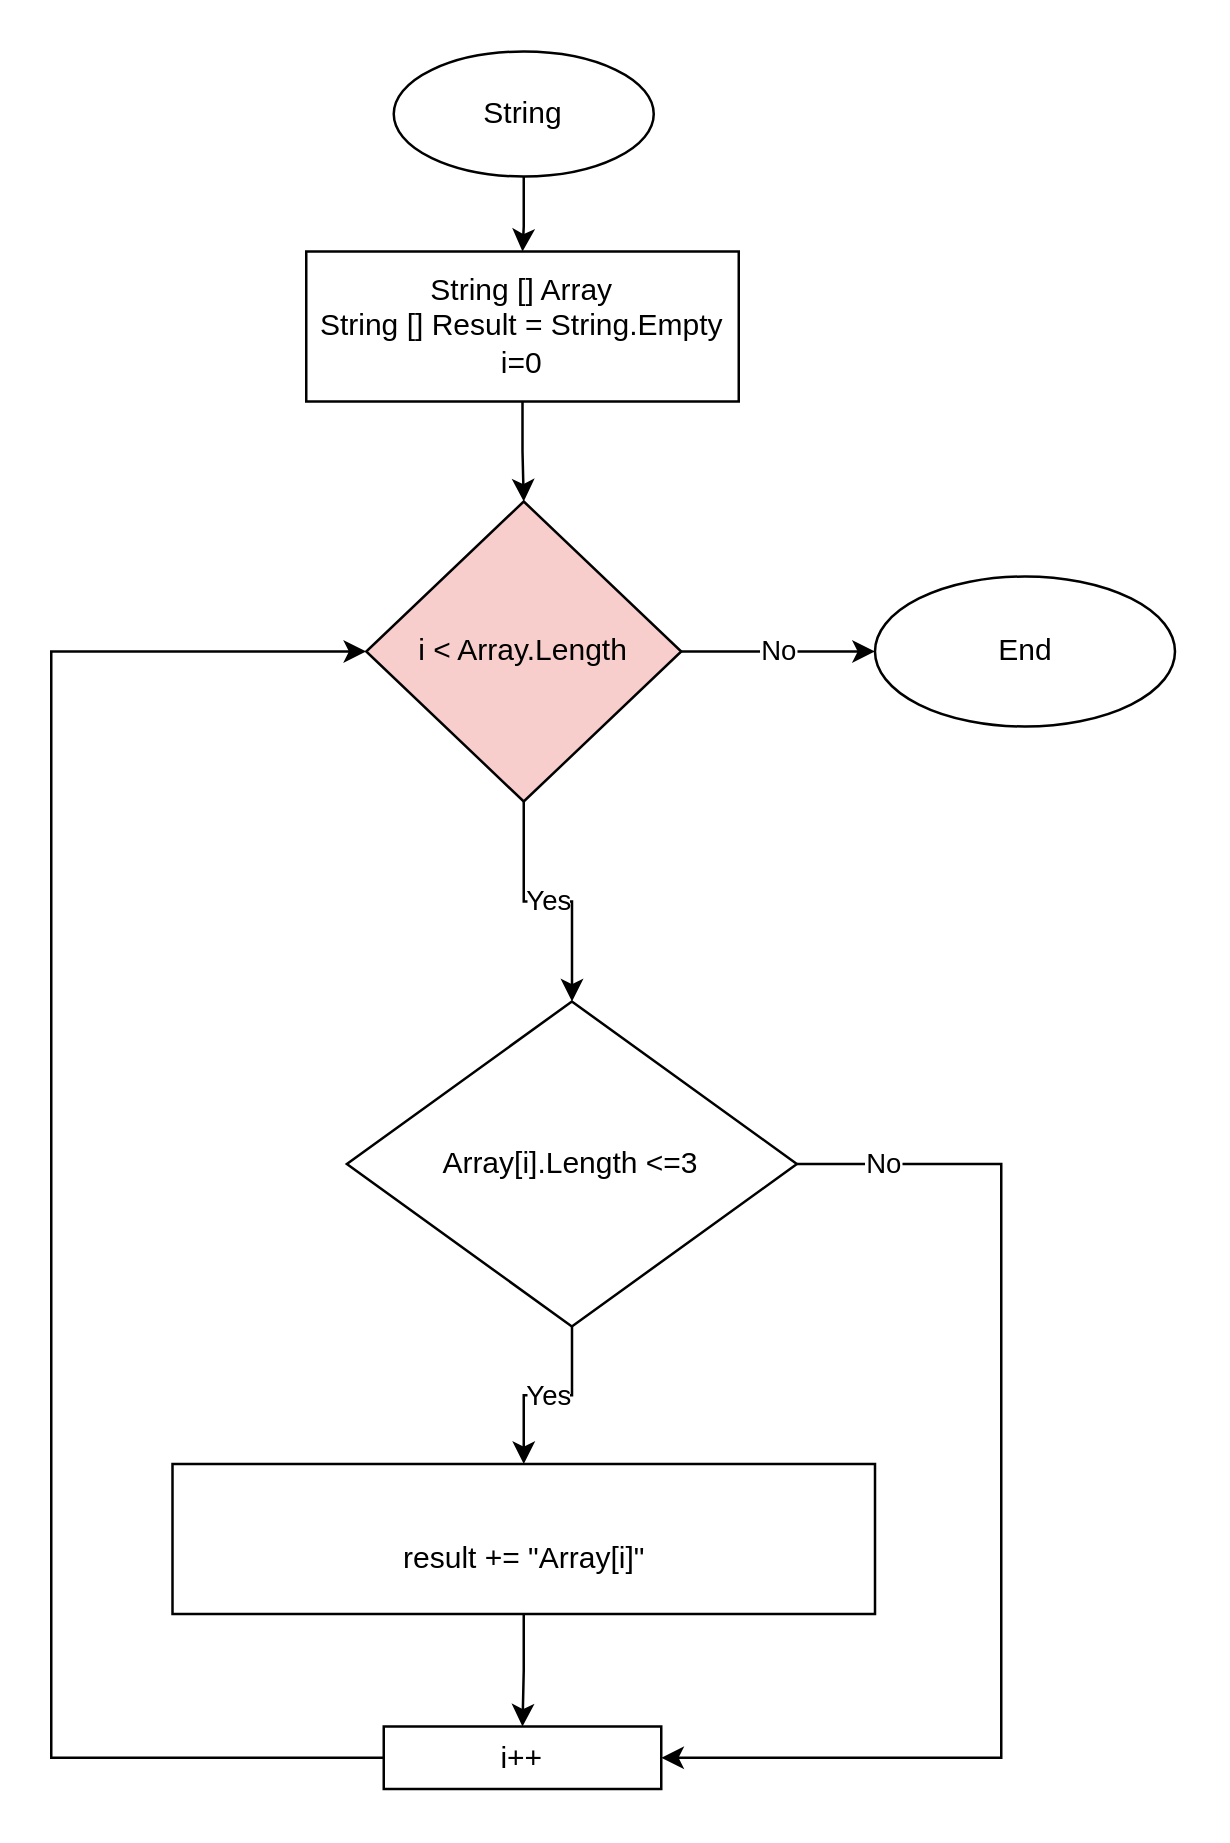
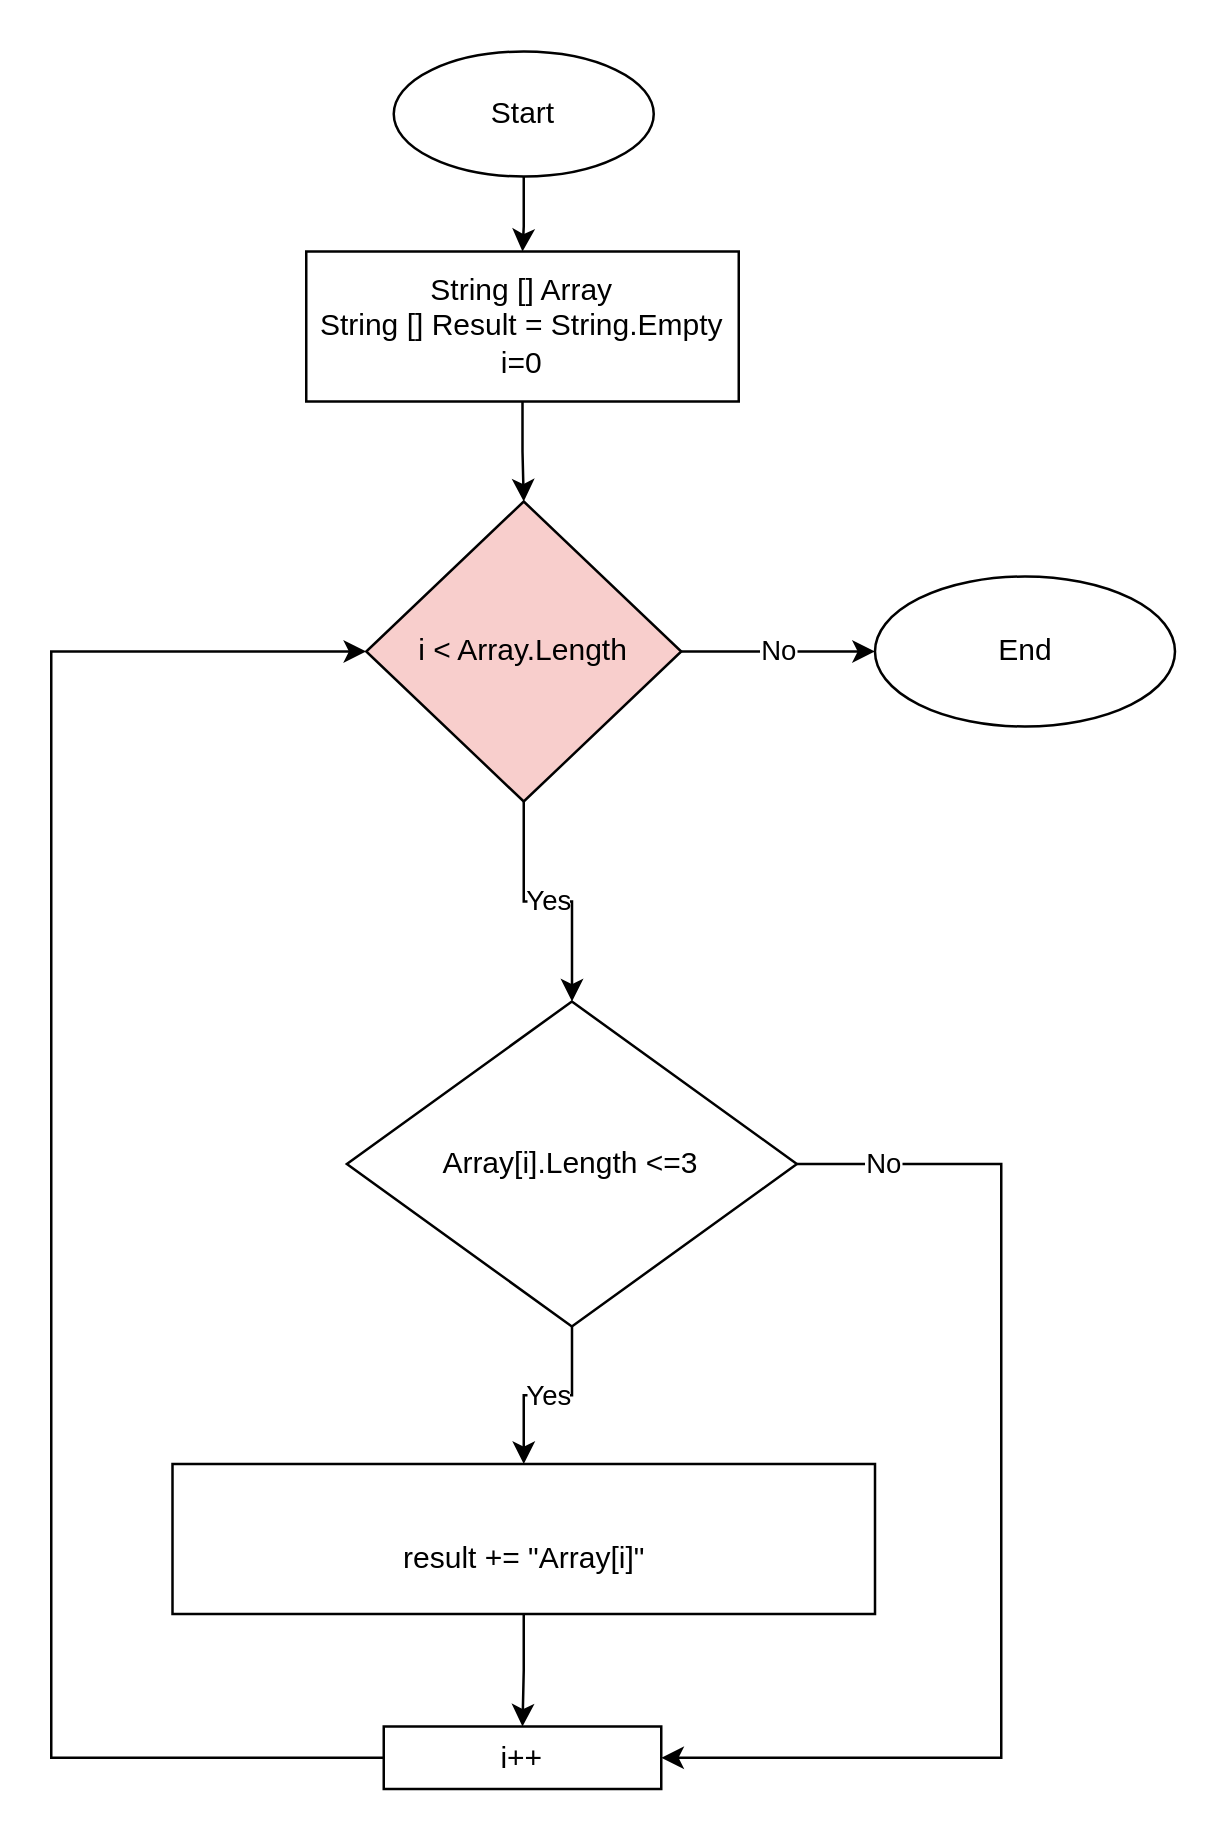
  <mxCell id="0" />
  <mxCell id="1" parent="0" />
  <mxCell id="2" value="" style="edgeStyle=orthogonalEdgeStyle;rounded=0;orthogonalLoop=1;jettySize=auto;html=1;" edge="1" parent="1" source="3" target="8"><mxGeometry relative="1" as="geometry" /></mxCell>
  <mxCell id="3" value="String [] Array&lt;br&gt;String [] Result = String.Empty&lt;br&gt;i=0" style="rounded=0;whiteSpace=wrap;html=1;" vertex="1" parent="1"><mxGeometry x="122" y="100" width="173" height="60" as="geometry" /></mxCell>
  <mxCell id="4" style="edgeStyle=orthogonalEdgeStyle;rounded=0;orthogonalLoop=1;jettySize=auto;html=1;entryX=0.5;entryY=0;entryDx=0;entryDy=0;" edge="1" parent="1" source="5" target="3"><mxGeometry relative="1" as="geometry" /></mxCell>
- <mxCell id="5" value="String" style="ellipse;whiteSpace=wrap;html=1;" vertex="1" parent="1"><mxGeometry x="157" y="20" width="104" height="50" as="geometry" /></mxCell>
+ <mxCell id="5" value="Start" style="ellipse;whiteSpace=wrap;html=1;" vertex="1" parent="1"><mxGeometry x="157" y="20" width="104" height="50" as="geometry" /></mxCell>
  <mxCell id="6" value="Yes" style="edgeStyle=orthogonalEdgeStyle;rounded=0;orthogonalLoop=1;jettySize=auto;html=1;" edge="1" parent="1" source="8" target="10"><mxGeometry relative="1" as="geometry" /></mxCell>
  <mxCell id="7" value="No" style="edgeStyle=orthogonalEdgeStyle;rounded=0;orthogonalLoop=1;jettySize=auto;html=1;" edge="1" parent="1" source="8" target="11"><mxGeometry relative="1" as="geometry" /></mxCell>
  <mxCell id="8" value="i &amp;lt; Array.Length" style="rhombus;whiteSpace=wrap;html=1;fillColor=#f8cecc;" vertex="1" parent="1"><mxGeometry x="146" y="200" width="126" height="120" as="geometry" /></mxCell>
  <mxCell id="9" value="Yes" style="edgeStyle=orthogonalEdgeStyle;rounded=0;orthogonalLoop=1;jettySize=auto;html=1;" edge="1" parent="1" source="10" target="14"><mxGeometry relative="1" as="geometry" /></mxCell>
  <mxCell id="10" value="Array[i].Length &amp;lt;=3" style="rhombus;whiteSpace=wrap;html=1;" vertex="1" parent="1"><mxGeometry x="138.25" y="400" width="180" height="130" as="geometry" /></mxCell>
  <mxCell id="11" value="End" style="ellipse;whiteSpace=wrap;html=1;" vertex="1" parent="1"><mxGeometry x="349.5" y="230" width="120" height="60" as="geometry" /></mxCell>
  <mxCell id="12" value="" style="edgeStyle=orthogonalEdgeStyle;rounded=0;orthogonalLoop=1;jettySize=auto;html=1;" edge="1" parent="1" source="14" target="16"><mxGeometry relative="1" as="geometry" /></mxCell>
  <mxCell id="13" value="No" style="edgeStyle=orthogonalEdgeStyle;rounded=0;orthogonalLoop=1;jettySize=auto;html=1;entryX=1;entryY=0.5;entryDx=0;entryDy=0;exitX=1;exitY=0.5;exitDx=0;exitDy=0;" edge="1" parent="1" source="10" target="16"><mxGeometry x="-0.85" relative="1" as="geometry"><mxPoint x="390" y="710" as="targetPoint" /><Array as="points"><mxPoint x="400" y="465" /><mxPoint x="400" y="703" /></Array><mxPoint x="1" as="offset" /></mxGeometry></mxCell>
  <mxCell id="14" value="&lt;br&gt;result += &quot;Array[i]&quot;" style="whiteSpace=wrap;html=1;" vertex="1" parent="1"><mxGeometry x="68.5" y="585" width="281" height="60" as="geometry" /></mxCell>
  <mxCell id="15" style="edgeStyle=orthogonalEdgeStyle;rounded=0;orthogonalLoop=1;jettySize=auto;html=1;entryX=0;entryY=0.5;entryDx=0;entryDy=0;" edge="1" parent="1" source="16" target="8"><mxGeometry relative="1" as="geometry"><mxPoint x="20" y="550" as="targetPoint" /><Array as="points"><mxPoint x="20" y="703" /><mxPoint x="20" y="260" /></Array></mxGeometry></mxCell>
  <mxCell id="16" value="i++" style="whiteSpace=wrap;html=1;" vertex="1" parent="1"><mxGeometry x="153" y="690" width="111" height="25" as="geometry" /></mxCell>
